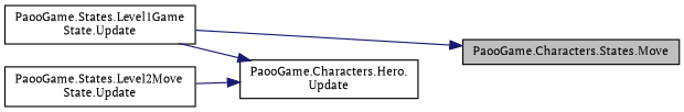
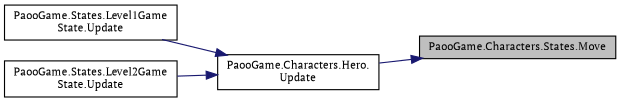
  digraph {
    fontname="PT Serif"
    rankdir=RL
    node [color=black fillcolor=white fontname="PT Serif" fontsize=10 shape=record style=filled]
    edge [color=midnightblue dir=back fontname="PT Serif" fontsize=10 labelfontname=Helvetica labelfontsize=10 style=solid]
    n1 [fillcolor=grey75 fontcolor=black height=0.2 label="PaooGame.Characters.States.Move" width=0.4]
    n2 [height=0.2 label="PaooGame.Characters.Hero.\lUpdate" width=0.4]
    n3 [height=0.2 label="PaooGame.States.Level1Game\lState.Update" width=0.4]
-   n4 [height=0.2 label="PaooGame.States.Level2Move\lState.Update" width=0.4]
-   n1 -> n3
+   n4 [height=0.2 label="PaooGame.States.Level2Game\lState.Update" width=0.4]
+   n1 -> n2
    n2 -> n3
    n2 -> n4
  }
